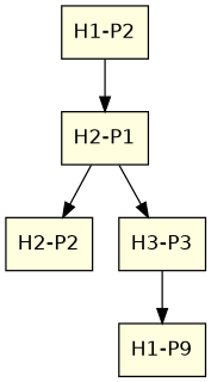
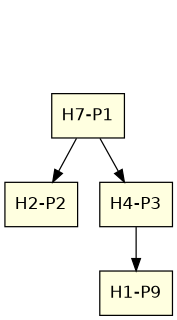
  digraph {
    rankdir=TB
    node [fillcolor=lightyellow fontname=Helvetica shape=box style=filled]
-   n1 [label="H1-P2"]
-   n2 [label="H2-P1"]
+   n2 [label="H7-P1"]
    n3 [label="H2-P2"]
-   n4 [label="H3-P3"]
+   n4 [label="H4-P3"]
    n5 [label="H1-P9"]
-   n1 -> n2
    n2 -> n3
    n2 -> n4
    n4 -> n5
  }
